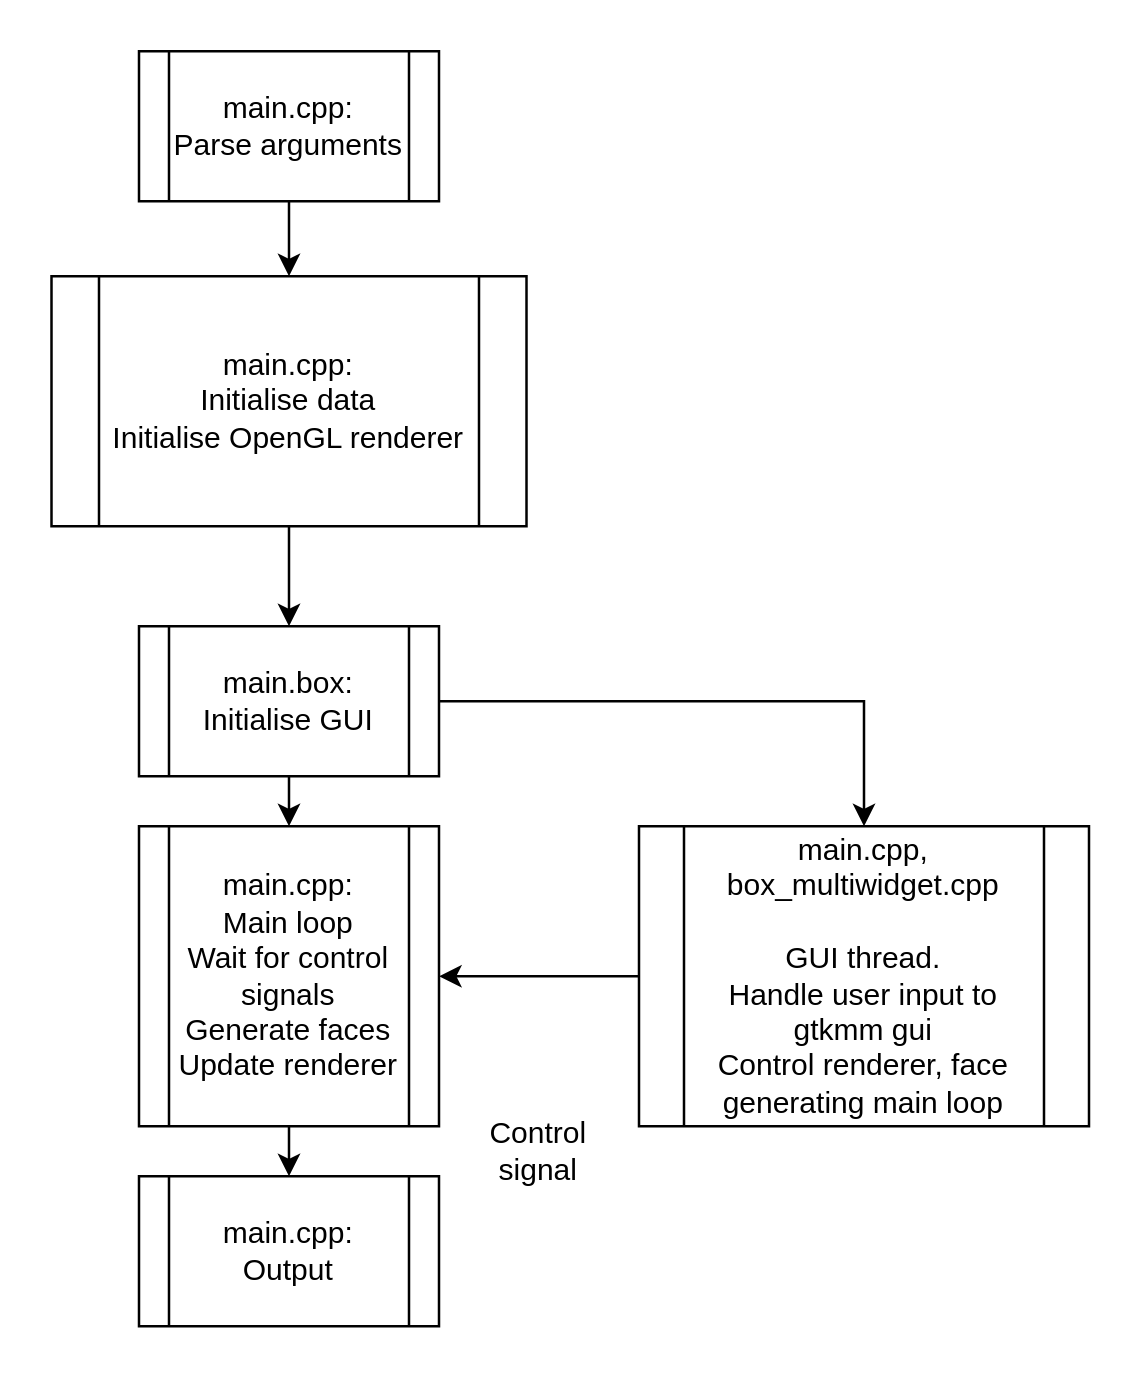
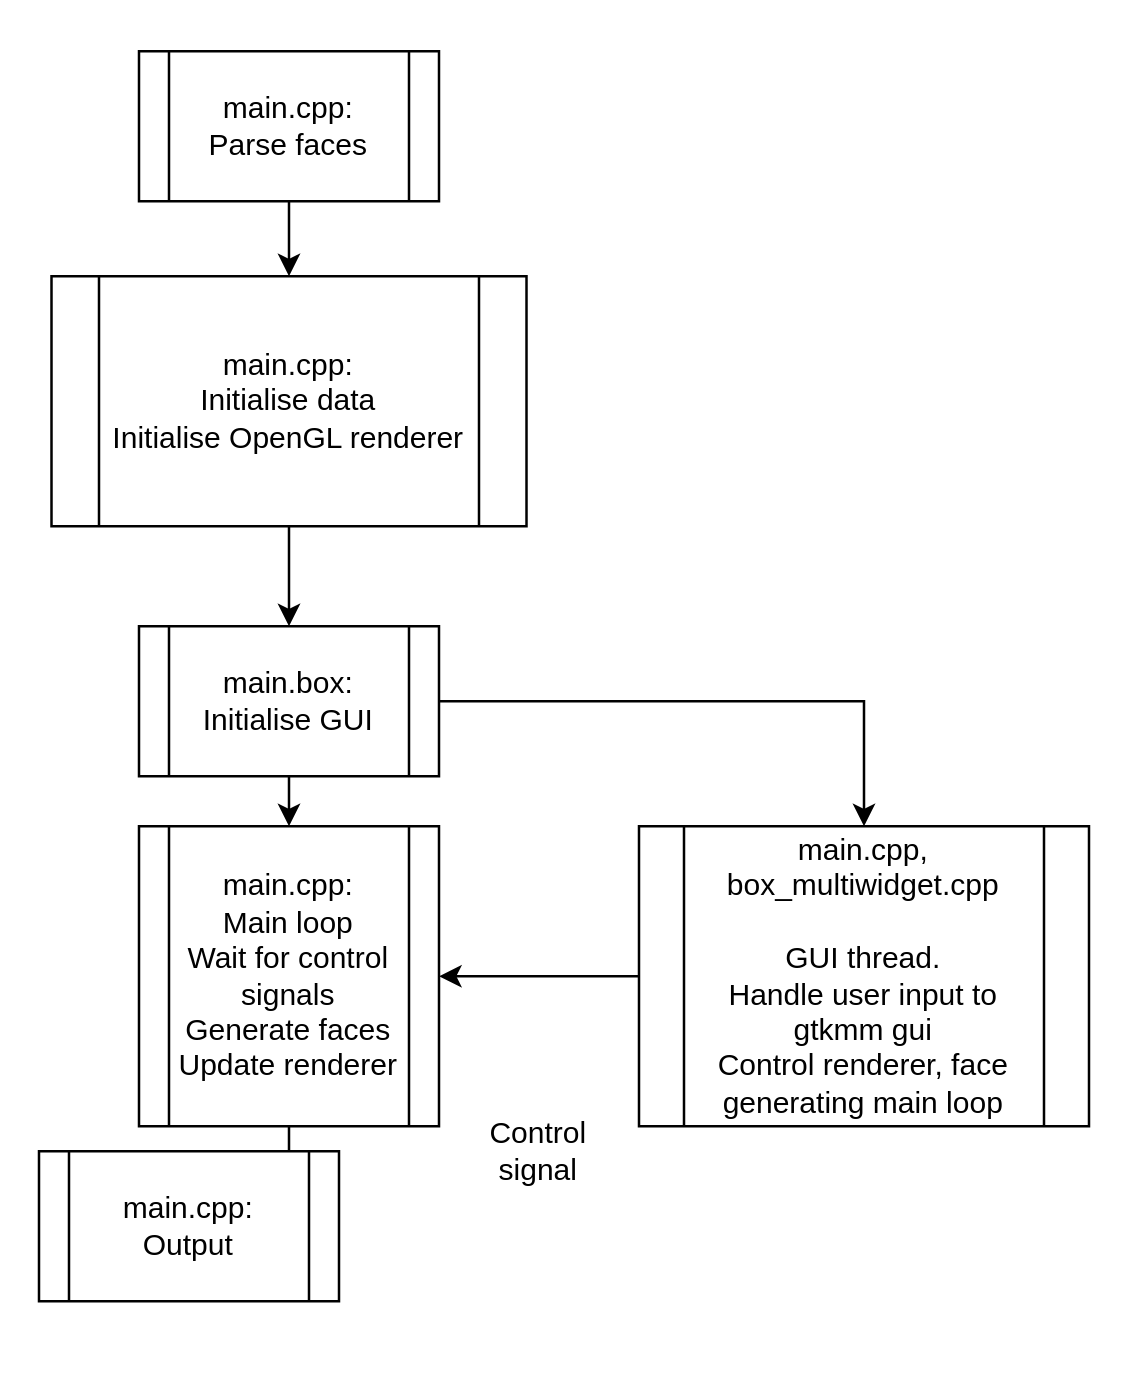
  <mxCell id="0" />
  <mxCell id="1" parent="0" />
  <mxCell id="2" style="edgeStyle=orthogonalEdgeStyle;rounded=0;orthogonalLoop=1;jettySize=auto;html=1;exitX=0.5;exitY=1;exitDx=0;exitDy=0;entryX=0.5;entryY=0;entryDx=0;entryDy=0;" edge="1" parent="1" source="3" target="8"><mxGeometry relative="1" as="geometry" /></mxCell>
  <mxCell id="3" value="&lt;div&gt;main.cpp:&lt;/div&gt;&lt;div&gt;Initialise data&lt;/div&gt;&lt;div&gt;Initialise OpenGL renderer&lt;br&gt;&lt;/div&gt;" style="shape=process;whiteSpace=wrap;html=1;backgroundOutline=1;" vertex="1" parent="1"><mxGeometry x="20" y="110" width="190" height="100" as="geometry" /></mxCell>
  <mxCell id="4" style="edgeStyle=orthogonalEdgeStyle;rounded=0;orthogonalLoop=1;jettySize=auto;html=1;exitX=0.5;exitY=1;exitDx=0;exitDy=0;entryX=0.5;entryY=0;entryDx=0;entryDy=0;" edge="1" parent="1" source="5" target="3"><mxGeometry relative="1" as="geometry" /></mxCell>
- <mxCell id="5" value="&lt;div&gt;main.cpp: &lt;br&gt;&lt;/div&gt;&lt;div&gt;Parse arguments&lt;/div&gt;" style="shape=process;whiteSpace=wrap;html=1;backgroundOutline=1;" vertex="1" parent="1"><mxGeometry x="55" y="20" width="120" height="60" as="geometry" /></mxCell>
+ <mxCell id="5" value="&lt;div&gt;main.cpp: &lt;br&gt;&lt;/div&gt;&lt;div&gt;Parse faces&lt;/div&gt;" style="shape=process;whiteSpace=wrap;html=1;backgroundOutline=1;" vertex="1" parent="1"><mxGeometry x="55" y="20" width="120" height="60" as="geometry" /></mxCell>
  <mxCell id="6" style="edgeStyle=orthogonalEdgeStyle;rounded=0;orthogonalLoop=1;jettySize=auto;html=1;exitX=1;exitY=0.5;exitDx=0;exitDy=0;entryX=0.5;entryY=0;entryDx=0;entryDy=0;" edge="1" parent="1" source="8" target="12"><mxGeometry relative="1" as="geometry" /></mxCell>
  <mxCell id="7" style="edgeStyle=orthogonalEdgeStyle;rounded=0;orthogonalLoop=1;jettySize=auto;html=1;exitX=0.5;exitY=1;exitDx=0;exitDy=0;entryX=0.5;entryY=0;entryDx=0;entryDy=0;" edge="1" parent="1" source="8" target="10"><mxGeometry relative="1" as="geometry" /></mxCell>
  <mxCell id="8" value="&lt;div&gt;main.box:&lt;/div&gt;&lt;div&gt;Initialise GUI&lt;br&gt;&lt;/div&gt;" style="shape=process;whiteSpace=wrap;html=1;backgroundOutline=1;" vertex="1" parent="1"><mxGeometry x="55" y="250" width="120" height="60" as="geometry" /></mxCell>
  <mxCell id="9" style="edgeStyle=orthogonalEdgeStyle;rounded=0;orthogonalLoop=1;jettySize=auto;html=1;exitX=0.5;exitY=1;exitDx=0;exitDy=0;entryX=0.5;entryY=0;entryDx=0;entryDy=0;" edge="1" parent="1" source="10" target="14"><mxGeometry relative="1" as="geometry" /></mxCell>
  <mxCell id="10" value="&lt;div&gt;main.cpp:&lt;/div&gt;&lt;div&gt;Main loop&lt;/div&gt;&lt;div&gt;Wait for control signals&lt;/div&gt;&lt;div&gt;Generate faces&lt;/div&gt;&lt;div&gt;Update renderer&lt;br&gt;&lt;/div&gt;" style="shape=process;whiteSpace=wrap;html=1;backgroundOutline=1;" vertex="1" parent="1"><mxGeometry x="55" y="330" width="120" height="120" as="geometry" /></mxCell>
  <mxCell id="11" style="edgeStyle=orthogonalEdgeStyle;rounded=0;orthogonalLoop=1;jettySize=auto;html=1;exitX=0;exitY=0.5;exitDx=0;exitDy=0;entryX=1;entryY=0.5;entryDx=0;entryDy=0;" edge="1" parent="1" source="12" target="10"><mxGeometry relative="1" as="geometry" /></mxCell>
  <mxCell id="12" value="&lt;div&gt;main.cpp, box_multiwidget.cpp&lt;/div&gt;&lt;div&gt;&lt;br&gt;&lt;/div&gt;&lt;div&gt;GUI thread.&lt;br&gt;Handle user input to gtkmm gui&lt;/div&gt;&lt;div&gt;Control renderer, face generating main loop&lt;br&gt;&lt;/div&gt;" style="shape=process;whiteSpace=wrap;html=1;backgroundOutline=1;" vertex="1" parent="1"><mxGeometry x="255" y="330" width="180" height="120" as="geometry" /></mxCell>
  <mxCell id="13" value="Control signal" style="text;html=1;strokeColor=none;fillColor=none;align=center;verticalAlign=middle;whiteSpace=wrap;rounded=0;" vertex="1" parent="1"><mxGeometry x="195" y="450" width="40" height="20" as="geometry" /></mxCell>
- <mxCell id="14" value="&lt;div&gt;main.cpp:&lt;/div&gt;Output " style="shape=process;whiteSpace=wrap;html=1;backgroundOutline=1;" vertex="1" parent="1"><mxGeometry x="55" y="470" width="120" height="60" as="geometry" /></mxCell>
+ <mxCell id="14" value="&lt;div&gt;main.cpp:&lt;/div&gt;Output " style="shape=process;whiteSpace=wrap;html=1;backgroundOutline=1;" vertex="1" parent="1"><mxGeometry x="15" y="460" width="120" height="60" as="geometry" /></mxCell>
